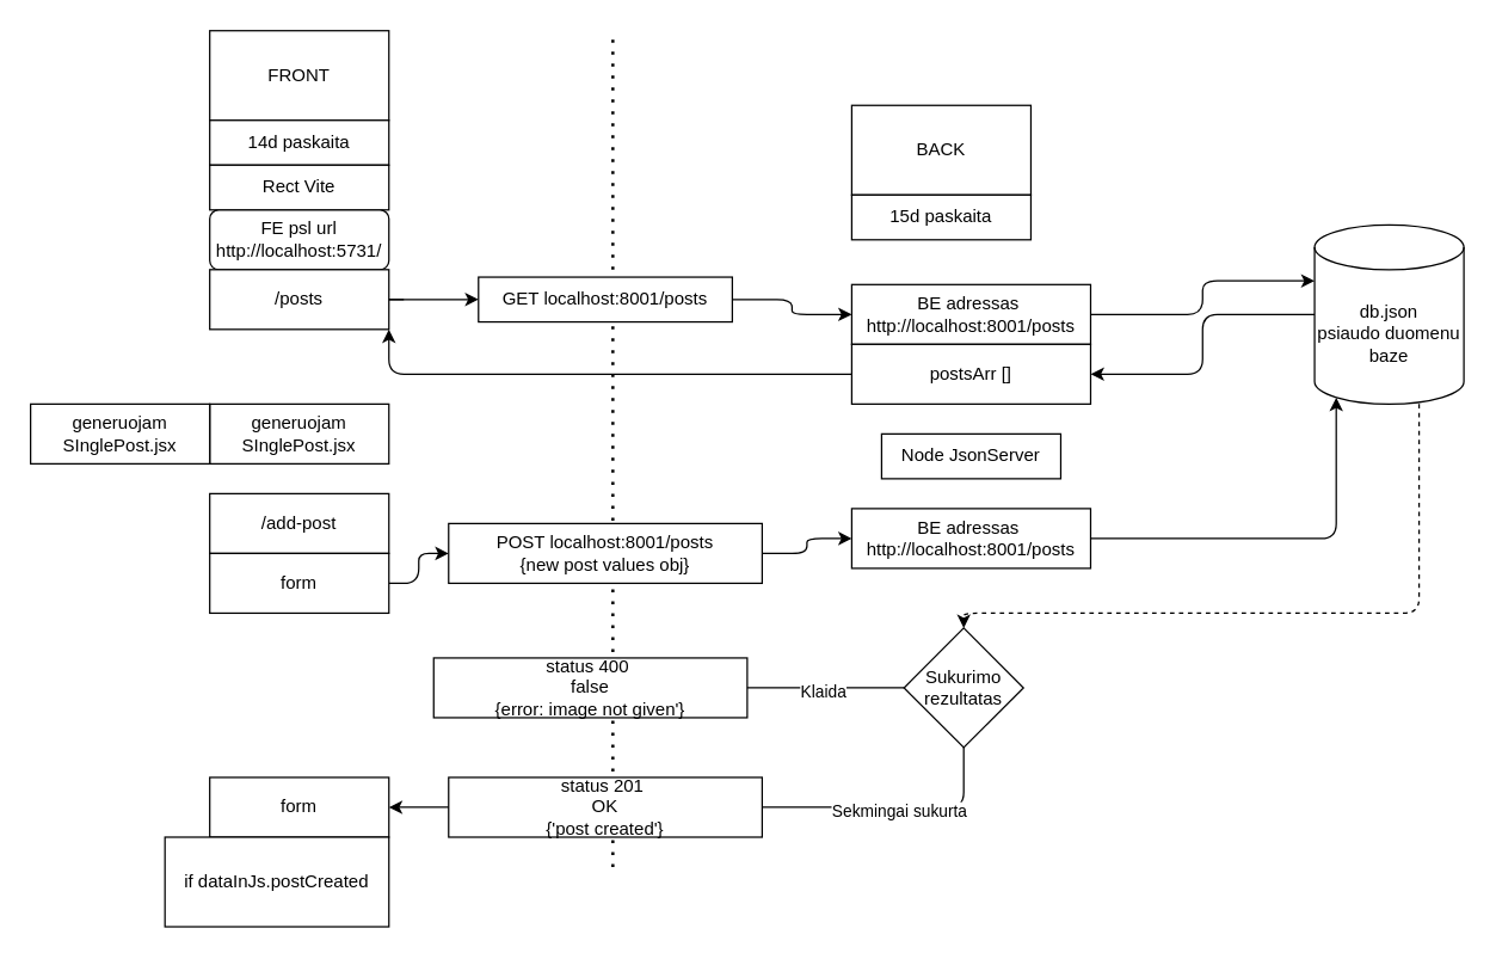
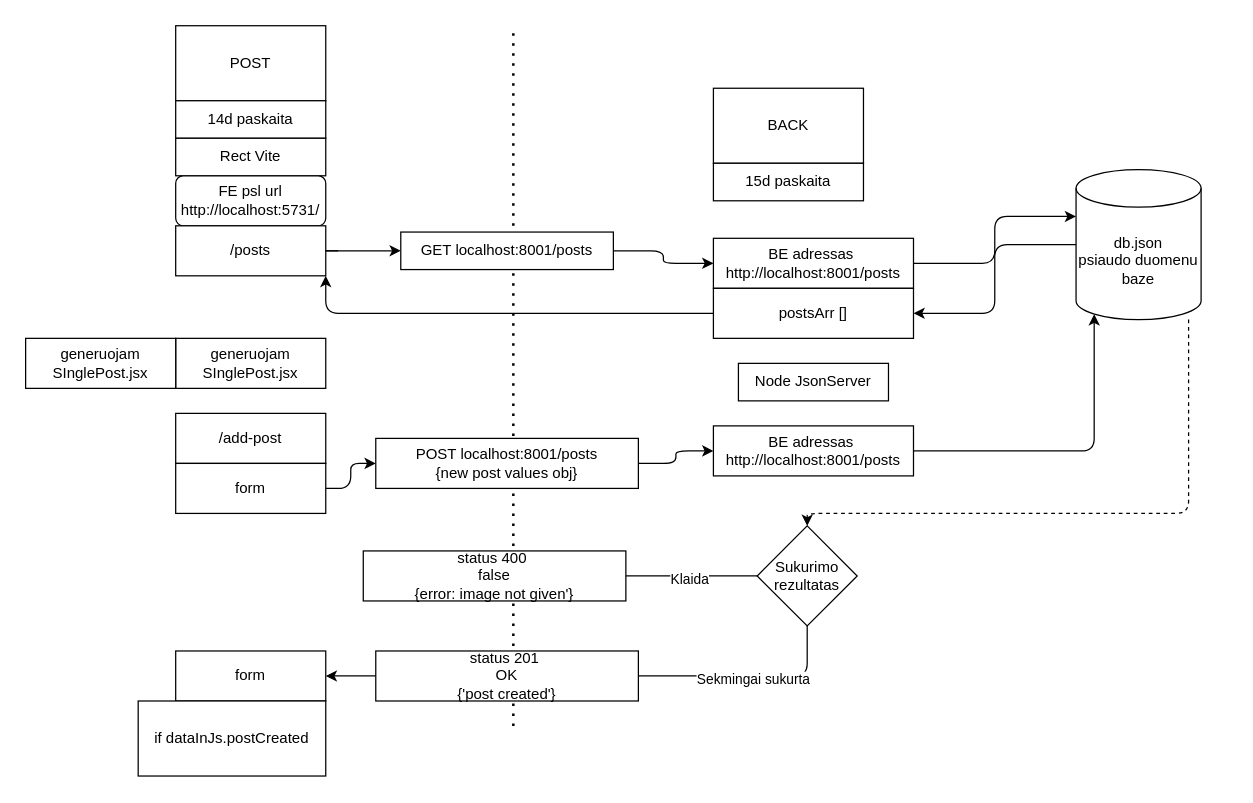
  <mxCell id="0" />
  <mxCell id="1" parent="0" />
- <mxCell id="2" value="FRONT" style="rounded=0;whiteSpace=wrap;html=1;" vertex="1" parent="1"><mxGeometry x="140" y="20" width="120" height="60" as="geometry" /></mxCell>
+ <mxCell id="2" value="POST" style="rounded=0;whiteSpace=wrap;html=1;" vertex="1" parent="1"><mxGeometry x="140" y="20" width="120" height="60" as="geometry" /></mxCell>
  <mxCell id="3" value="" style="endArrow=none;dashed=1;html=1;dashPattern=1 3;strokeWidth=2;" edge="1" parent="1"><mxGeometry width="50" height="50" relative="1" as="geometry"><mxPoint x="410" y="580" as="sourcePoint" /><mxPoint x="410" y="20" as="targetPoint" /></mxGeometry></mxCell>
  <mxCell id="4" value="BACK" style="rounded=0;whiteSpace=wrap;html=1;" vertex="1" parent="1"><mxGeometry x="570" y="70" width="120" height="60" as="geometry" /></mxCell>
  <mxCell id="5" value="14d paskaita" style="rounded=0;whiteSpace=wrap;html=1;" vertex="1" parent="1"><mxGeometry x="140" y="80" width="120" height="30" as="geometry" /></mxCell>
  <mxCell id="6" value="15d paskaita" style="rounded=0;whiteSpace=wrap;html=1;" vertex="1" parent="1"><mxGeometry x="570" y="130" width="120" height="30" as="geometry" /></mxCell>
  <mxCell id="7" value="Rect Vite" style="rounded=0;whiteSpace=wrap;html=1;" vertex="1" parent="1"><mxGeometry x="140" y="110" width="120" height="30" as="geometry" /></mxCell>
  <mxCell id="8" value="Node JsonServer" style="rounded=0;whiteSpace=wrap;html=1;" vertex="1" parent="1"><mxGeometry x="590" y="290" width="120" height="30" as="geometry" /></mxCell>
  <mxCell id="9" value="FE psl url&lt;br&gt;http://localhost:5731/" style="whiteSpace=wrap;html=1;rounded=1;" vertex="1" parent="1"><mxGeometry x="140" y="140" width="120" height="40" as="geometry" /></mxCell>
  <mxCell id="10" style="edgeStyle=orthogonalEdgeStyle;html=1;entryX=0;entryY=0.5;entryDx=0;entryDy=0;startArrow=none;" edge="1" parent="1" source="29" target="14"><mxGeometry relative="1" as="geometry" /></mxCell>
  <mxCell id="11" style="edgeStyle=orthogonalEdgeStyle;html=1;entryX=0;entryY=0.5;entryDx=0;entryDy=0;" edge="1" parent="1" source="12" target="29"><mxGeometry relative="1" as="geometry" /></mxCell>
  <mxCell id="12" value="/posts" style="rounded=0;whiteSpace=wrap;html=1;" vertex="1" parent="1"><mxGeometry x="140" y="180" width="120" height="40" as="geometry" /></mxCell>
  <mxCell id="13" style="edgeStyle=orthogonalEdgeStyle;html=1;entryX=0;entryY=0;entryDx=0;entryDy=37.5;entryPerimeter=0;" edge="1" parent="1" source="14" target="26"><mxGeometry relative="1" as="geometry" /></mxCell>
  <mxCell id="14" value="BE adressas&amp;nbsp;&lt;br&gt;http://localhost:8001/posts" style="rounded=0;whiteSpace=wrap;html=1;" vertex="1" parent="1"><mxGeometry x="570" y="190" width="160" height="40" as="geometry" /></mxCell>
  <mxCell id="15" style="edgeStyle=orthogonalEdgeStyle;html=1;entryX=1;entryY=1;entryDx=0;entryDy=0;" edge="1" parent="1" source="16" target="12"><mxGeometry relative="1" as="geometry" /></mxCell>
  <mxCell id="16" value="postsArr []" style="rounded=0;whiteSpace=wrap;html=1;" vertex="1" parent="1"><mxGeometry x="570" y="230" width="160" height="40" as="geometry" /></mxCell>
  <mxCell id="17" value="generuojam SInglePost.jsx" style="rounded=0;whiteSpace=wrap;html=1;" vertex="1" parent="1"><mxGeometry x="140" y="270" width="120" height="40" as="geometry" /></mxCell>
  <mxCell id="18" value="generuojam SInglePost.jsx" style="rounded=0;whiteSpace=wrap;html=1;" vertex="1" parent="1"><mxGeometry x="20" y="270" width="120" height="40" as="geometry" /></mxCell>
  <mxCell id="19" value="/add-post" style="rounded=0;whiteSpace=wrap;html=1;" vertex="1" parent="1"><mxGeometry x="140" y="330" width="120" height="40" as="geometry" /></mxCell>
  <mxCell id="20" style="edgeStyle=orthogonalEdgeStyle;html=1;entryX=0;entryY=0.5;entryDx=0;entryDy=0;" edge="1" parent="1" source="21" target="23"><mxGeometry relative="1" as="geometry" /></mxCell>
  <mxCell id="21" value="form" style="rounded=0;whiteSpace=wrap;html=1;" vertex="1" parent="1"><mxGeometry x="140" y="370" width="120" height="40" as="geometry" /></mxCell>
  <mxCell id="22" style="edgeStyle=orthogonalEdgeStyle;html=1;entryX=0;entryY=0.5;entryDx=0;entryDy=0;" edge="1" parent="1" source="23" target="28"><mxGeometry relative="1" as="geometry" /></mxCell>
  <mxCell id="23" value="POST localhost:8001/posts&lt;br&gt;{new post values obj}" style="rounded=0;whiteSpace=wrap;html=1;" vertex="1" parent="1"><mxGeometry x="300" y="350" width="210" height="40" as="geometry" /></mxCell>
  <mxCell id="24" style="edgeStyle=orthogonalEdgeStyle;html=1;entryX=1;entryY=0.5;entryDx=0;entryDy=0;" edge="1" parent="1" source="26" target="16"><mxGeometry relative="1" as="geometry" /></mxCell>
  <mxCell id="25" style="edgeStyle=orthogonalEdgeStyle;html=1;entryX=0.5;entryY=0;entryDx=0;entryDy=0;dashed=1;" edge="1" parent="1" source="26" target="36"><mxGeometry relative="1" as="geometry"><mxPoint x="730" y="440" as="targetPoint" /><Array as="points"><mxPoint x="950" y="410" /><mxPoint x="645" y="410" /></Array></mxGeometry></mxCell>
- <mxCell id="26" value="db.json&lt;br&gt;psiaudo duomenu baze" style="shape=cylinder3;whiteSpace=wrap;html=1;boundedLbl=1;backgroundOutline=1;size=15;" vertex="1" parent="1"><mxGeometry x="880" y="150" width="100" height="120" as="geometry" /></mxCell>
+ <mxCell id="26" value="db.json&lt;br&gt;psiaudo duomenu baze" style="shape=cylinder3;whiteSpace=wrap;html=1;boundedLbl=1;backgroundOutline=1;size=15;" vertex="1" parent="1"><mxGeometry x="860" y="135" width="100" height="120" as="geometry" /></mxCell>
  <mxCell id="27" style="edgeStyle=orthogonalEdgeStyle;html=1;entryX=0.145;entryY=1;entryDx=0;entryDy=-4.35;entryPerimeter=0;" edge="1" parent="1" source="28" target="26"><mxGeometry relative="1" as="geometry" /></mxCell>
  <mxCell id="28" value="BE adressas&amp;nbsp;&lt;br&gt;http://localhost:8001/posts" style="rounded=0;whiteSpace=wrap;html=1;" vertex="1" parent="1"><mxGeometry x="570" y="340" width="160" height="40" as="geometry" /></mxCell>
  <mxCell id="29" value="GET localhost:8001/posts" style="rounded=0;whiteSpace=wrap;html=1;" vertex="1" parent="1"><mxGeometry x="320" y="185" width="170" height="30" as="geometry" /></mxCell>
  <mxCell id="30" value="" style="edgeStyle=orthogonalEdgeStyle;html=1;entryX=0;entryY=0.5;entryDx=0;entryDy=0;endArrow=none;" edge="1" parent="1" source="12"><mxGeometry relative="1" as="geometry"><mxPoint x="260" y="200" as="sourcePoint" /><mxPoint x="270" y="200" as="targetPoint" /></mxGeometry></mxCell>
  <mxCell id="31" style="edgeStyle=orthogonalEdgeStyle;html=1;entryX=1;entryY=0.5;entryDx=0;entryDy=0;" edge="1" parent="1" source="36" target="37"><mxGeometry relative="1" as="geometry"><mxPoint x="645" y="600" as="targetPoint" /><Array as="points"><mxPoint x="645" y="540" /></Array></mxGeometry></mxCell>
  <mxCell id="32" value="Sekmingai sukurta" style="edgeLabel;html=1;align=center;verticalAlign=middle;resizable=0;points=[];" vertex="1" connectable="0" parent="31"><mxGeometry x="-0.312" y="2" relative="1" as="geometry"><mxPoint x="62" as="offset" /></mxGeometry></mxCell>
  <mxCell id="33" value="Text" style="edgeLabel;html=1;align=center;verticalAlign=middle;resizable=0;points=[];" vertex="1" connectable="0" parent="31"><mxGeometry x="0.692" relative="1" as="geometry"><mxPoint as="offset" /></mxGeometry></mxCell>
  <mxCell id="34" style="edgeStyle=orthogonalEdgeStyle;html=1;" edge="1" parent="1" source="36"><mxGeometry relative="1" as="geometry"><mxPoint x="470" y="460" as="targetPoint" /></mxGeometry></mxCell>
  <mxCell id="35" value="Klaida" style="edgeLabel;html=1;align=center;verticalAlign=middle;resizable=0;points=[];" vertex="1" connectable="0" parent="34"><mxGeometry x="0.222" y="2" relative="1" as="geometry"><mxPoint x="28" as="offset" /></mxGeometry></mxCell>
  <mxCell id="36" value="&lt;span&gt;Sukurimo rezultatas&lt;/span&gt;" style="rhombus;whiteSpace=wrap;html=1;" vertex="1" parent="1"><mxGeometry x="605" y="420" width="80" height="80" as="geometry" /></mxCell>
  <mxCell id="37" value="form" style="rounded=0;whiteSpace=wrap;html=1;" vertex="1" parent="1"><mxGeometry x="140" y="520" width="120" height="40" as="geometry" /></mxCell>
  <mxCell id="38" value="status 201&amp;nbsp;&lt;br&gt;OK&lt;br&gt;{'post created'}" style="rounded=0;whiteSpace=wrap;html=1;" vertex="1" parent="1"><mxGeometry x="300" y="520" width="210" height="40" as="geometry" /></mxCell>
  <mxCell id="39" value="if dataInJs.postCreated" style="rounded=0;whiteSpace=wrap;html=1;" vertex="1" parent="1"><mxGeometry x="110" y="560" width="150" height="60" as="geometry" /></mxCell>
  <mxCell id="40" value="status 400&amp;nbsp;&lt;br&gt;false&lt;br&gt;{error: image not given'}" style="rounded=0;whiteSpace=wrap;html=1;" vertex="1" parent="1"><mxGeometry x="290" y="440" width="210" height="40" as="geometry" /></mxCell>
